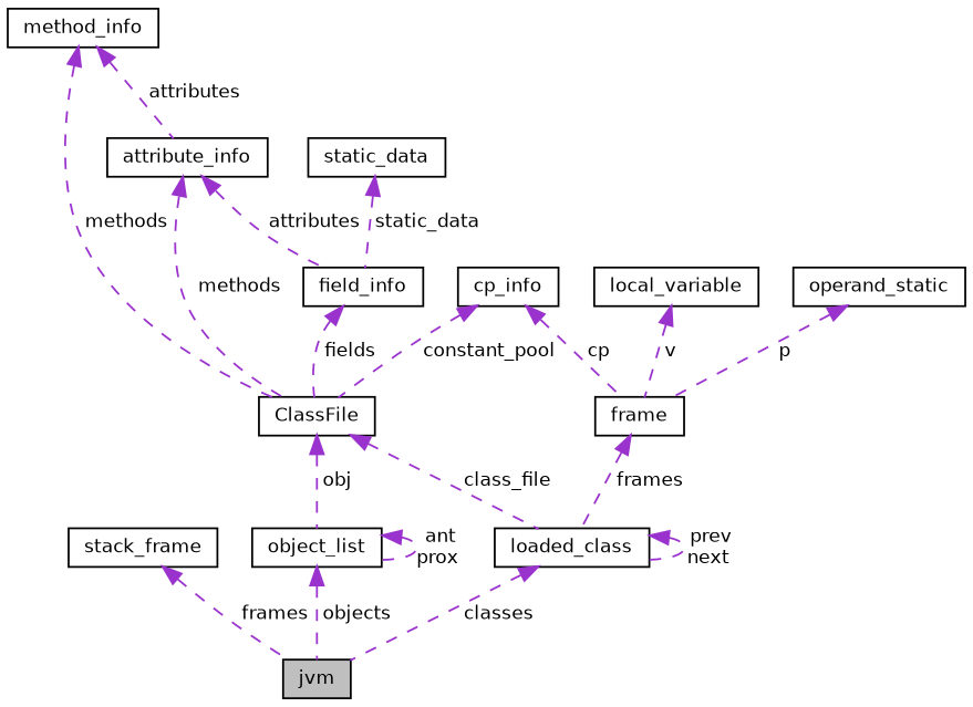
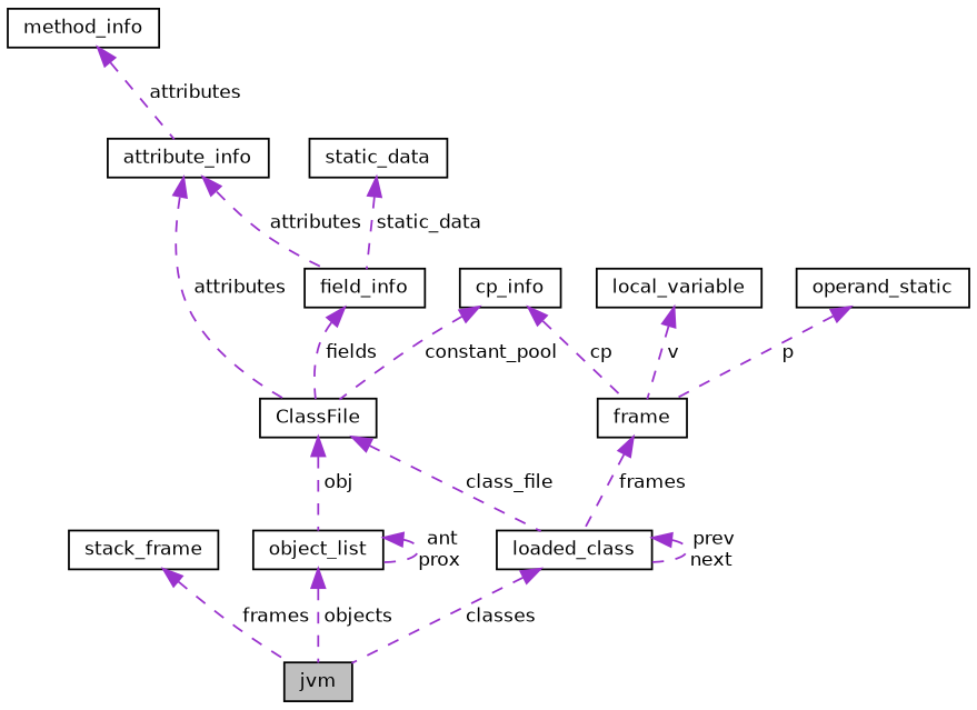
  digraph {
    node [color=black fillcolor=white fontname=Helvetica fontsize=10 shape=record style=filled]
    edge [color=darkorchid3 dir=back fontname=Helvetica fontsize=10 labelfontname=Helvetica labelfontsize=10 style=dashed]
    n1 [fillcolor=grey75 fontcolor=black height=0.2 label=jvm width=0.4]
    n2 [height=0.2 label=stack_frame width=0.4]
    n3 [height=0.2 label=frame width=0.4]
    n4 [height=0.2 label=loaded_class width=0.4]
    n5 [height=0.2 label=operand_static width=0.4]
    n6 [height=0.2 label=cp_info width=0.4]
    n7 [height=0.2 label=ClassFile width=0.4]
    n8 [height=0.2 label=object_list width=0.4]
    n9 [height=0.2 label=local_variable width=0.4]
    n10 [height=0.2 label=field_info width=0.4]
    n11 [height=0.2 label=attribute_info width=0.4]
    n12 [height=0.2 label=method_info width=0.4]
    n13 [height=0.2 label=static_data width=0.4]
    n2 -> n1 [label=" frames"]
    n3 -> n4 [label=" frames"]
    n4 -> n1 [label=" classes"]
    n4 -> n4 [label=" prev\nnext"]
    n5 -> n3 [label=" p"]
    n6 -> n3 [label=" cp"]
    n6 -> n7 [label=" constant_pool"]
    n7 -> n4 [label=" class_file"]
    n7 -> n8 [label=" obj"]
    n8 -> n1 [label=" objects"]
    n8 -> n8 [label=" ant\nprox"]
    n9 -> n3 [label=" v"]
    n10 -> n7 [label=" fields"]
-   n11 -> n7 [label=" methods"]
+   n11 -> n7 [label=" attributes"]
    n11 -> n10 [label=" attributes"]
-   n12 -> n7 [label=" methods"]
    n12 -> n11 [label=" attributes"]
    n13 -> n10 [label=" static_data"]
  }
